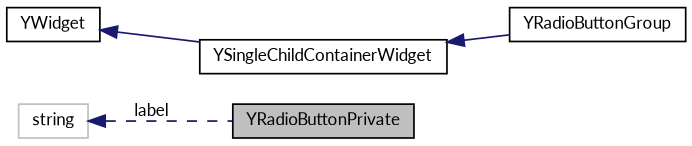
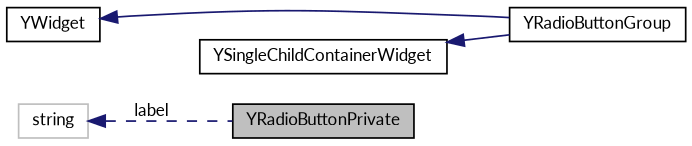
  digraph {
    fontname=Lato
    rankdir=LR
    node [color=black fillcolor=white fontname=Lato fontsize=10 shape=record style=filled]
    edge [color=midnightblue dir=back fontname=Lato fontsize=10 labelfontname=Helvetica labelfontsize=10 style=solid]
    n1 [fillcolor=grey75 fontcolor=black height=0.2 label=YRadioButtonPrivate width=0.4]
    n2 [color=grey75 height=0.2 label=string width=0.4]
    n3 [height=0.2 label=YRadioButtonGroup width=0.4]
    n4 [height=0.2 label=YSingleChildContainerWidget width=0.4]
    n5 [height=0.2 label=YWidget width=0.4]
    n2 -> n1 [label=" label" style=dashed]
    n4 -> n3
-   n5 -> n4
+   n5 -> n3
  }
